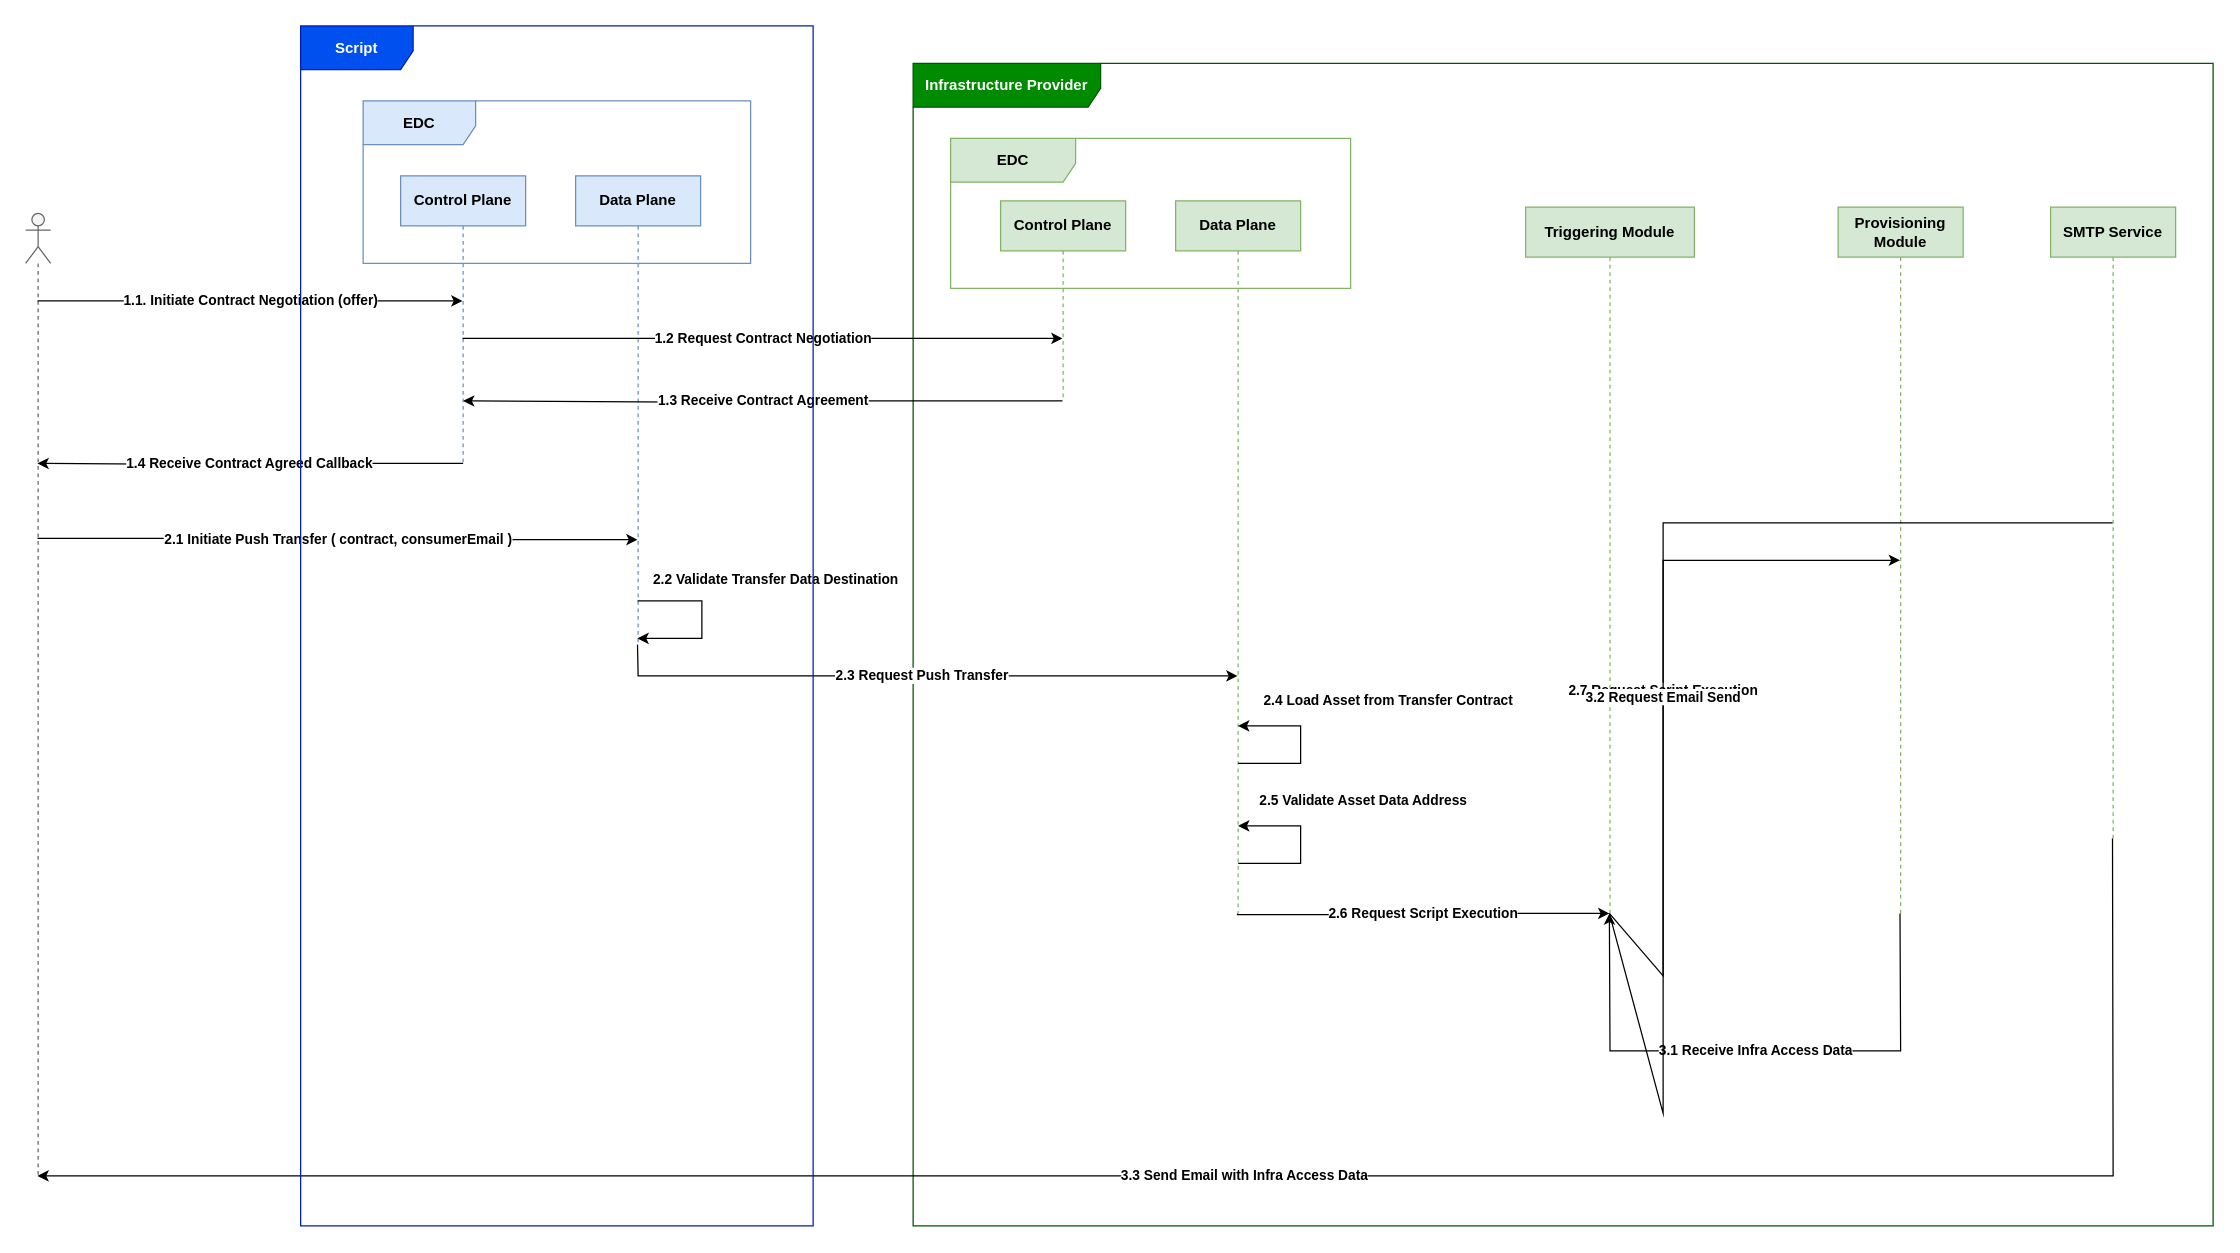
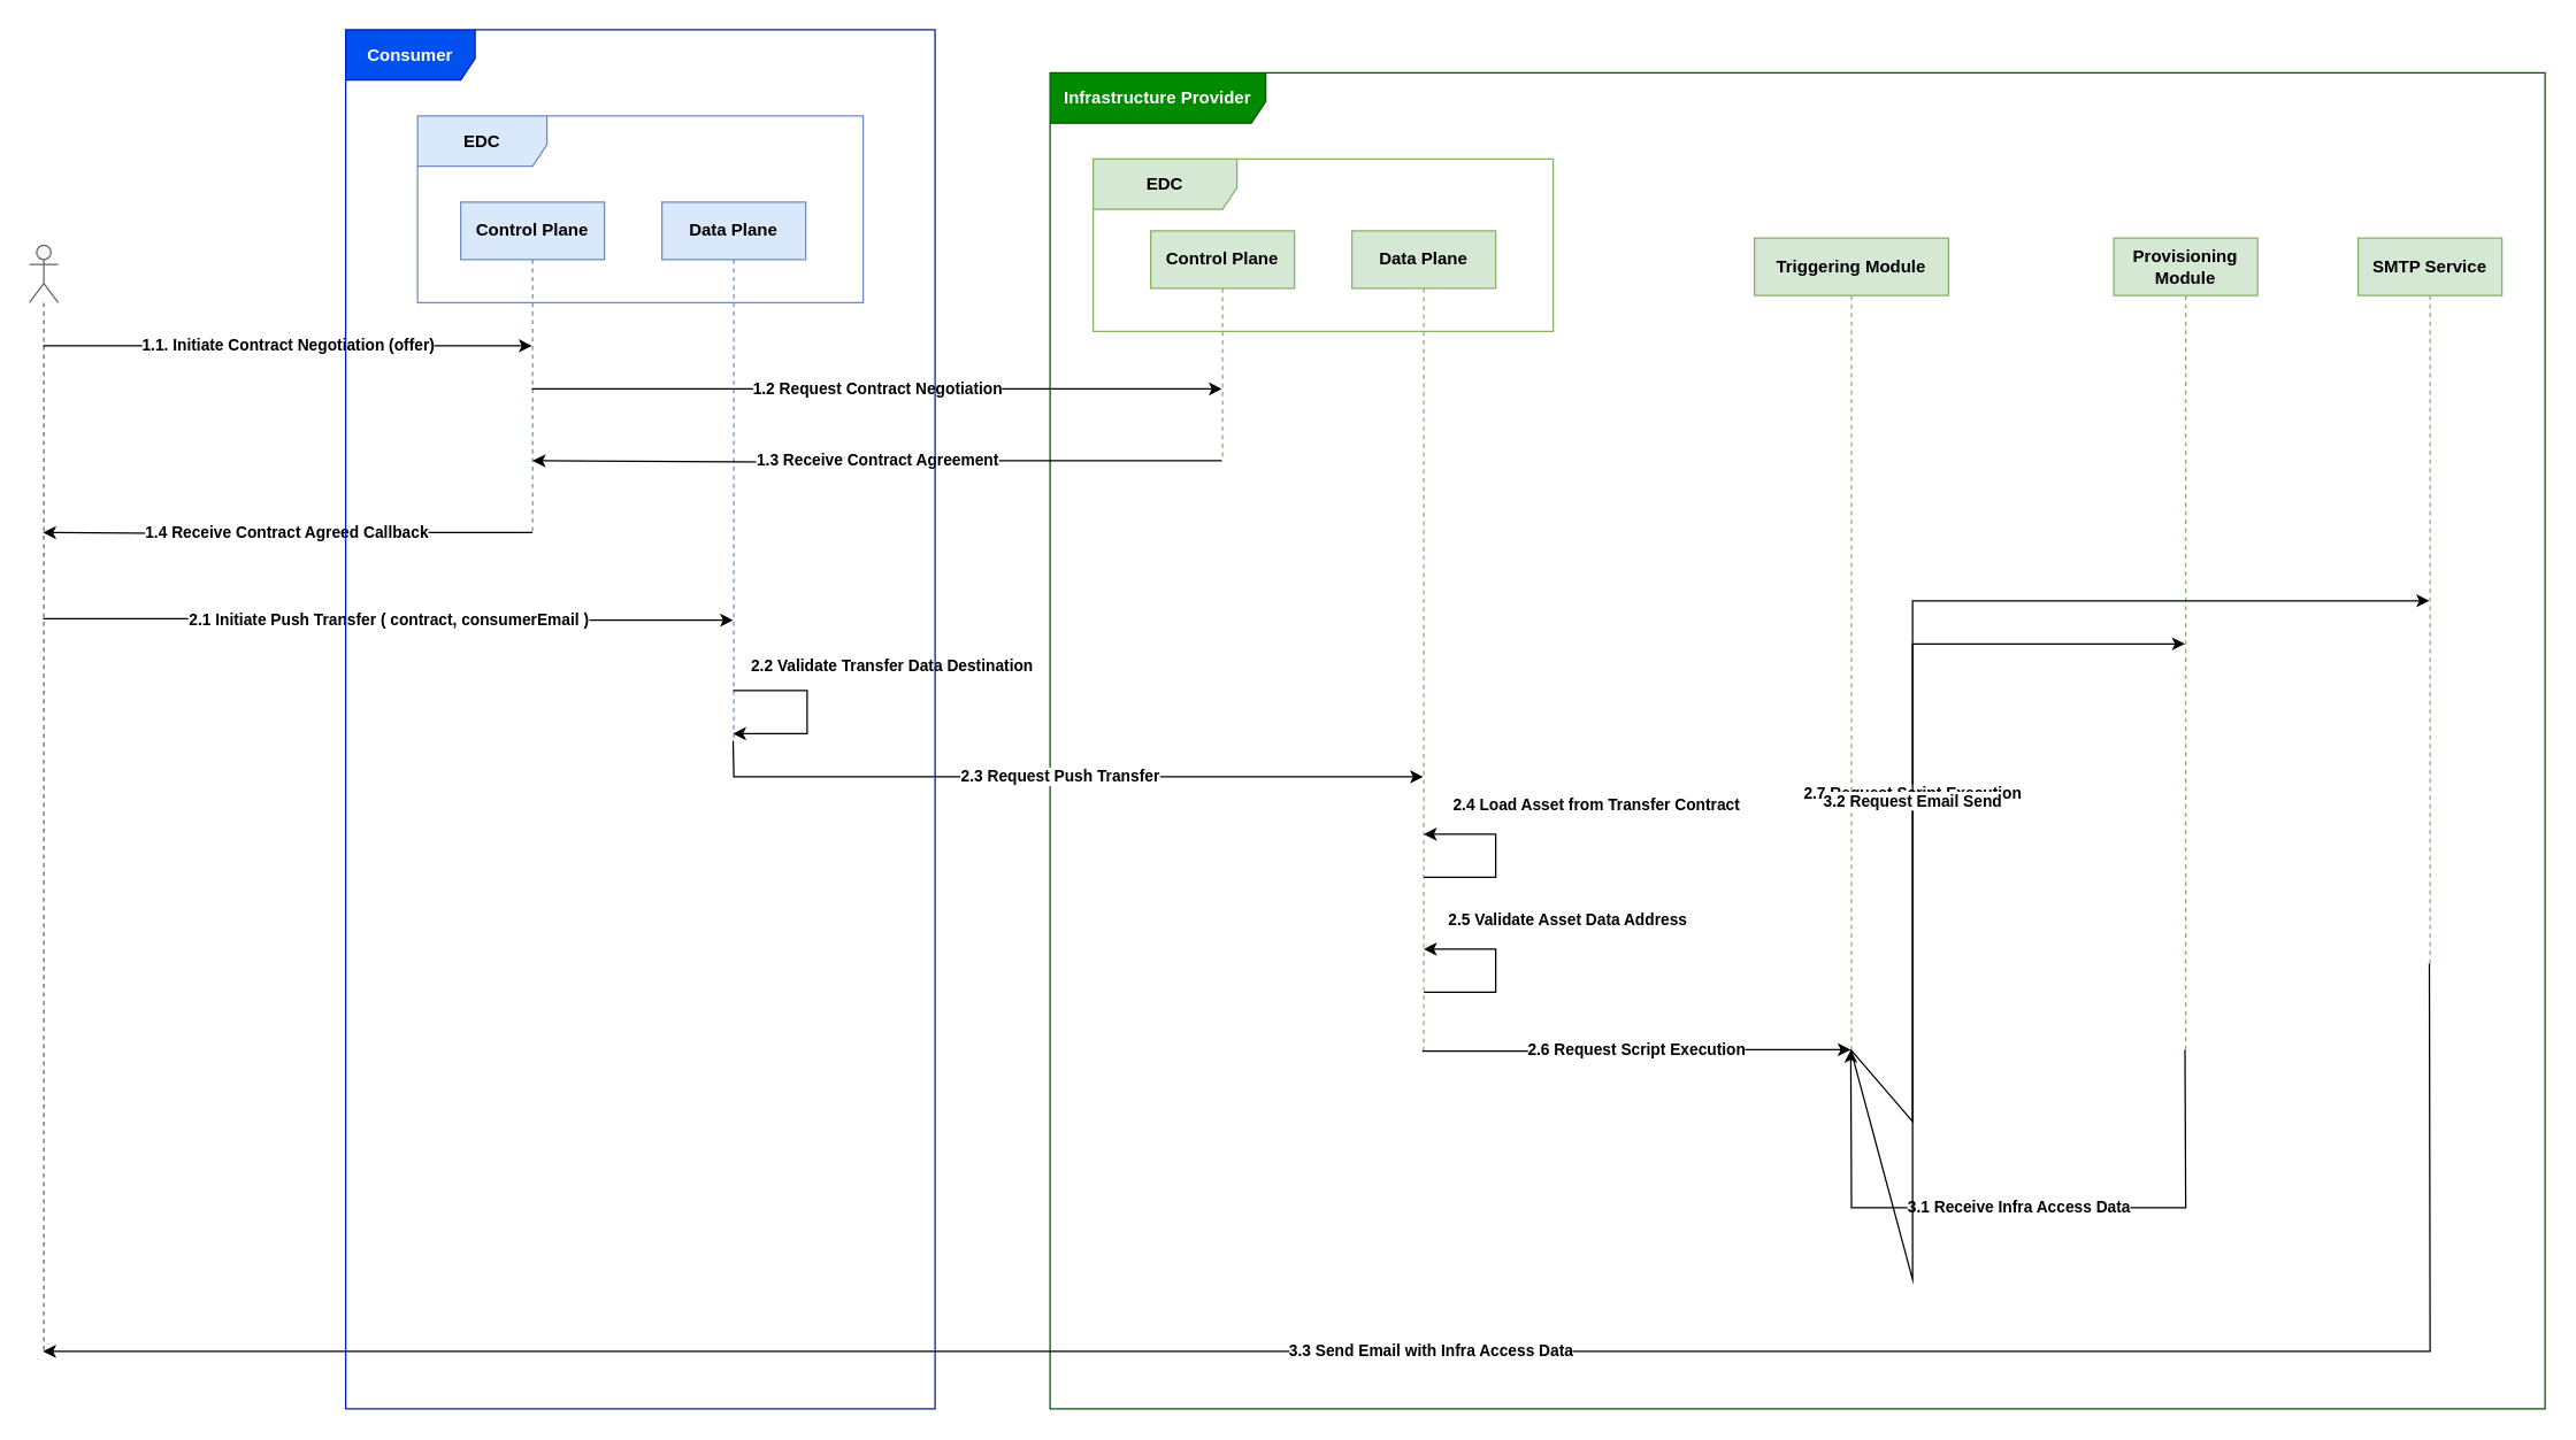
  <mxCell id="0" />
  <mxCell id="1" parent="0" />
  <mxCell id="2" value="Control Plane" style="shape=umlLifeline;perimeter=lifelinePerimeter;whiteSpace=wrap;html=1;container=1;dropTarget=0;collapsible=0;recursiveResize=0;outlineConnect=0;portConstraint=eastwest;newEdgeStyle={&quot;curved&quot;:0,&quot;rounded&quot;:0};fontStyle=1;fillColor=#dae8fc;strokeColor=#6c8ebf;" vertex="1" parent="1"><mxGeometry x="320" y="140" width="100" height="230" as="geometry" /></mxCell>
  <mxCell id="3" value="Data Plane" style="shape=umlLifeline;perimeter=lifelinePerimeter;whiteSpace=wrap;html=1;container=1;dropTarget=0;collapsible=0;recursiveResize=0;outlineConnect=0;portConstraint=eastwest;newEdgeStyle={&quot;curved&quot;:0,&quot;rounded&quot;:0};fontStyle=1;fillColor=#dae8fc;strokeColor=#6c8ebf;" vertex="1" parent="1"><mxGeometry x="460" y="140" width="100" height="375" as="geometry" /></mxCell>
  <mxCell id="4" value="" style="shape=umlLifeline;perimeter=lifelinePerimeter;whiteSpace=wrap;html=1;container=1;dropTarget=0;collapsible=0;recursiveResize=0;outlineConnect=0;portConstraint=eastwest;newEdgeStyle={&quot;curved&quot;:0,&quot;rounded&quot;:0};participant=umlActor;fillColor=#f5f5f5;strokeColor=#666666;fontColor=#333333;" vertex="1" parent="1"><mxGeometry x="20" y="170" width="20" height="770" as="geometry" /></mxCell>
  <mxCell id="5" value="EDC" style="shape=umlFrame;whiteSpace=wrap;html=1;pointerEvents=0;fillColor=#dae8fc;strokeColor=#6c8ebf;fontStyle=1;width=90;height=35;" vertex="1" parent="1"><mxGeometry x="290" y="80" width="310" height="130" as="geometry" /></mxCell>
  <mxCell id="6" value="EDC" style="shape=umlFrame;whiteSpace=wrap;html=1;pointerEvents=0;fillColor=#d5e8d4;strokeColor=#82b366;fontStyle=1;width=100;height=35;" vertex="1" parent="1"><mxGeometry x="760" y="110" width="320" height="120" as="geometry" /></mxCell>
  <mxCell id="7" value="2.6 Request Script Execution" style="edgeStyle=orthogonalEdgeStyle;rounded=0;orthogonalLoop=1;jettySize=auto;html=1;curved=0;fontStyle=1;" edge="1" parent="1" target="13"><mxGeometry relative="1" as="geometry"><mxPoint x="989.5" y="730" as="sourcePoint" /><mxPoint x="1249.5" y="730" as="targetPoint" /><Array as="points"><mxPoint x="990" y="731" /><mxPoint x="1105" y="731" /><mxPoint x="1105" y="730" /></Array></mxGeometry></mxCell>
  <mxCell id="8" value="Data Plane" style="shape=umlLifeline;perimeter=lifelinePerimeter;whiteSpace=wrap;html=1;container=1;dropTarget=0;collapsible=0;recursiveResize=0;outlineConnect=0;portConstraint=eastwest;newEdgeStyle={&quot;curved&quot;:0,&quot;rounded&quot;:0};fontStyle=1;fillColor=#d5e8d4;strokeColor=#82b366;" vertex="1" parent="1"><mxGeometry x="940" y="160" width="100" height="570" as="geometry" /></mxCell>
  <mxCell id="9" value="Control Plane" style="shape=umlLifeline;perimeter=lifelinePerimeter;whiteSpace=wrap;html=1;container=1;dropTarget=0;collapsible=0;recursiveResize=0;outlineConnect=0;portConstraint=eastwest;newEdgeStyle={&quot;curved&quot;:0,&quot;rounded&quot;:0};fontStyle=1;fillColor=#d5e8d4;strokeColor=#82b366;" vertex="1" parent="1"><mxGeometry x="800" y="160" width="100" height="160" as="geometry" /></mxCell>
  <mxCell id="10" value="2.2 Validate Transfer Data Destination" style="edgeStyle=orthogonalEdgeStyle;rounded=0;orthogonalLoop=1;jettySize=auto;html=1;curved=0;fontStyle=1" edge="1" parent="1" source="3" target="3"><mxGeometry x="-0.195" y="62" relative="1" as="geometry"><mxPoint x="530" y="475" as="sourcePoint" /><mxPoint x="530" y="495" as="targetPoint" /><Array as="points"><mxPoint x="561" y="480" /><mxPoint x="561" y="510" /></Array><mxPoint x="-3" y="-20" as="offset" /></mxGeometry></mxCell>
  <mxCell id="11" value="Infrastructure Provider" style="shape=umlFrame;whiteSpace=wrap;html=1;pointerEvents=0;fillColor=#008a00;strokeColor=#005700;fontStyle=1;width=150;height=35;fontColor=#ffffff;" vertex="1" parent="1"><mxGeometry x="730" y="50" width="1040" height="930" as="geometry" /></mxCell>
  <mxCell id="12" value="2.7 Request Script Execution" style="edgeStyle=orthogonalEdgeStyle;rounded=0;orthogonalLoop=1;jettySize=auto;html=1;curved=0;fontStyle=1" edge="1" parent="1" source="13" target="24"><mxGeometry relative="1" as="geometry"><Array as="points"><mxPoint x="1330" y="780" /><mxPoint x="1330" y="780" /></Array></mxGeometry></mxCell>
  <mxCell id="13" value="Triggering Module" style="shape=umlLifeline;perimeter=lifelinePerimeter;whiteSpace=wrap;html=1;container=1;dropTarget=0;collapsible=0;recursiveResize=0;outlineConnect=0;portConstraint=eastwest;newEdgeStyle={&quot;curved&quot;:0,&quot;rounded&quot;:0};fontStyle=1;fillColor=#d5e8d4;strokeColor=#82b366;" vertex="1" parent="1"><mxGeometry x="1220" y="165" width="135" height="565" as="geometry" /></mxCell>
  <mxCell id="14" value="2.3 Request Push Transfer" style="edgeStyle=orthogonalEdgeStyle;rounded=0;orthogonalLoop=1;jettySize=auto;html=1;curved=0;fontStyle=1" edge="1" parent="1" source="3" target="8"><mxGeometry relative="1" as="geometry"><Array as="points"><mxPoint x="790" y="540" /><mxPoint x="790" y="540" /></Array></mxGeometry></mxCell>
  <mxCell id="15" value="1.2 Request Contract Negotiation" style="edgeStyle=orthogonalEdgeStyle;rounded=0;orthogonalLoop=1;jettySize=auto;html=1;curved=0;fontStyle=1" edge="1" parent="1" source="2" target="9"><mxGeometry relative="1" as="geometry"><Array as="points"><mxPoint x="550" y="270" /><mxPoint x="550" y="270" /></Array></mxGeometry></mxCell>
  <mxCell id="16" value="1.3 Receive Contract Agreement" style="edgeStyle=orthogonalEdgeStyle;rounded=0;orthogonalLoop=1;jettySize=auto;html=1;curved=0;fontStyle=1" edge="1" parent="1" source="9"><mxGeometry relative="1" as="geometry"><mxPoint x="729.5" y="320" as="sourcePoint" /><mxPoint x="370" y="320" as="targetPoint" /><Array as="points"><mxPoint x="546" y="320" /><mxPoint x="546" y="321" /></Array></mxGeometry></mxCell>
  <mxCell id="17" value="2.4 Load Asset from Transfer Contract" style="edgeStyle=orthogonalEdgeStyle;rounded=0;orthogonalLoop=1;jettySize=auto;html=1;curved=0;fontStyle=1" edge="1" parent="1"><mxGeometry x="0.231" y="-73" relative="1" as="geometry"><mxPoint x="990" y="610" as="sourcePoint" /><mxPoint x="990" y="580" as="targetPoint" /><Array as="points"><mxPoint x="990" y="610" /><mxPoint x="1040" y="610" /><mxPoint x="1040" y="580" /></Array><mxPoint x="70" y="53" as="offset" /></mxGeometry></mxCell>
  <mxCell id="18" value="2.5 Validate Asset Data Address" style="edgeStyle=orthogonalEdgeStyle;rounded=0;orthogonalLoop=1;jettySize=auto;html=1;curved=0;fontStyle=1" edge="1" parent="1"><mxGeometry x="0.231" y="-54" relative="1" as="geometry"><mxPoint x="990" y="690" as="sourcePoint" /><mxPoint x="990" y="660" as="targetPoint" /><Array as="points"><mxPoint x="990" y="690" /><mxPoint x="1040" y="690" /><mxPoint x="1040" y="660" /></Array><mxPoint x="50" y="34" as="offset" /></mxGeometry></mxCell>
  <mxCell id="19" value="2.1 Initiate Push Transfer ( contract, consumerEmail )" style="edgeStyle=orthogonalEdgeStyle;rounded=0;orthogonalLoop=1;jettySize=auto;html=1;curved=0;fontStyle=1" edge="1" parent="1" source="4" target="3"><mxGeometry relative="1" as="geometry"><mxPoint x="40" y="430" as="sourcePoint" /><mxPoint x="470" y="430" as="targetPoint" /><Array as="points"><mxPoint x="255" y="430" /><mxPoint x="255" y="431" /></Array></mxGeometry></mxCell>
  <mxCell id="20" value="1.4 Receive Contract Agreed Callback" style="edgeStyle=orthogonalEdgeStyle;rounded=0;orthogonalLoop=1;jettySize=auto;html=1;curved=0;fontStyle=1" edge="1" parent="1"><mxGeometry relative="1" as="geometry"><mxPoint x="370" y="370" as="sourcePoint" /><mxPoint x="29.5" y="370" as="targetPoint" /><Array as="points"><mxPoint x="175" y="370" /><mxPoint x="175" y="371" /></Array></mxGeometry></mxCell>
  <mxCell id="21" value="1.1. Initiate Contract Negotiation (offer)" style="edgeStyle=orthogonalEdgeStyle;rounded=0;orthogonalLoop=1;jettySize=auto;html=1;curved=0;fontStyle=1" edge="1" parent="1" source="4" target="2"><mxGeometry relative="1" as="geometry"><Array as="points"><mxPoint x="160" y="240" /><mxPoint x="160" y="240" /></Array></mxGeometry></mxCell>
  <mxCell id="22" value="3.3 Send Email with Infra Access Data" style="edgeStyle=orthogonalEdgeStyle;rounded=0;orthogonalLoop=1;jettySize=auto;html=1;curved=0;fontStyle=1;startArrow=classic;startFill=1;endArrow=none;endFill=0;" edge="1" parent="1" source="4" target="25"><mxGeometry relative="1" as="geometry"><mxPoint x="740" y="880" as="sourcePoint" /><mxPoint x="1000" y="880" as="targetPoint" /><Array as="points"><mxPoint x="1280" y="940" /><mxPoint x="1280" y="940" /></Array></mxGeometry></mxCell>
  <mxCell id="23" value="3.1 Receive Infra Access Data" style="edgeStyle=orthogonalEdgeStyle;rounded=0;orthogonalLoop=1;jettySize=auto;html=1;curved=0;fontStyle=1" edge="1" parent="1" source="24" target="13"><mxGeometry relative="1" as="geometry"><mxPoint x="1510" y="840" as="sourcePoint" /><mxPoint x="1260" y="840" as="targetPoint" /><Array as="points"><mxPoint x="1380" y="840" /><mxPoint x="1380" y="840" /></Array></mxGeometry></mxCell>
  <mxCell id="24" value="Provisioning Module" style="shape=umlLifeline;perimeter=lifelinePerimeter;whiteSpace=wrap;html=1;container=1;dropTarget=0;collapsible=0;recursiveResize=0;outlineConnect=0;portConstraint=eastwest;newEdgeStyle={&quot;curved&quot;:0,&quot;rounded&quot;:0};fontStyle=1;fillColor=#d5e8d4;strokeColor=#82b366;" vertex="1" parent="1"><mxGeometry x="1470" y="165" width="100" height="565" as="geometry" /></mxCell>
  <mxCell id="25" value="SMTP Service" style="shape=umlLifeline;perimeter=lifelinePerimeter;whiteSpace=wrap;html=1;container=1;dropTarget=0;collapsible=0;recursiveResize=0;outlineConnect=0;portConstraint=eastwest;newEdgeStyle={&quot;curved&quot;:0,&quot;rounded&quot;:0};fontStyle=1;fillColor=#d5e8d4;strokeColor=#82b366;" vertex="1" parent="1"><mxGeometry x="1640" y="165" width="100" height="505" as="geometry" /></mxCell>
- <mxCell id="26" value="3.2 Request Email Send" style="edgeStyle=orthogonalEdgeStyle;rounded=0;orthogonalLoop=1;jettySize=auto;html=1;curved=0;fontStyle=1;endArrow=none;" edge="1" parent="1" source="13" target="25"><mxGeometry relative="1" as="geometry"><mxPoint x="1300" y="930" as="sourcePoint" /><mxPoint x="1550" y="930" as="targetPoint" /><Array as="points"><mxPoint x="1330" y="890" /><mxPoint x="1330" y="890" /></Array></mxGeometry></mxCell>
- <mxCell id="27" value="Script" style="shape=umlFrame;whiteSpace=wrap;html=1;pointerEvents=0;fillColor=#0050ef;strokeColor=#001DBC;fontStyle=1;width=90;height=35;fontColor=#ffffff;" vertex="1" parent="1"><mxGeometry x="240" y="20" width="410" height="960" as="geometry" /></mxCell>
+ <mxCell id="26" value="3.2 Request Email Send" style="edgeStyle=orthogonalEdgeStyle;rounded=0;orthogonalLoop=1;jettySize=auto;html=1;curved=0;fontStyle=1" edge="1" parent="1" source="13" target="25"><mxGeometry relative="1" as="geometry"><mxPoint x="1300" y="930" as="sourcePoint" /><mxPoint x="1550" y="930" as="targetPoint" /><Array as="points"><mxPoint x="1330" y="890" /><mxPoint x="1330" y="890" /></Array></mxGeometry></mxCell>
+ <mxCell id="27" value="Consumer" style="shape=umlFrame;whiteSpace=wrap;html=1;pointerEvents=0;fillColor=#0050ef;strokeColor=#001DBC;fontStyle=1;width=90;height=35;fontColor=#ffffff;" vertex="1" parent="1"><mxGeometry x="240" y="20" width="410" height="960" as="geometry" /></mxCell>
